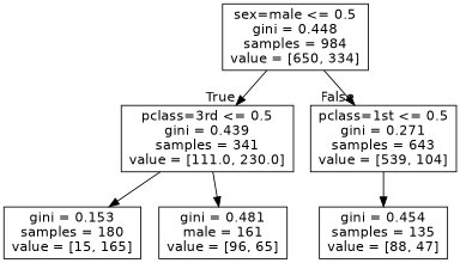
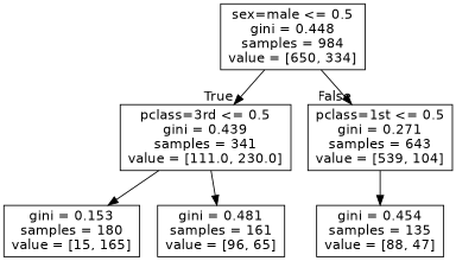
  digraph {
    node [fontname=helvetica shape=box]
    edge [fontname=helvetica]
    n1 [label="sex=male <= 0.5\ngini = 0.448\nsamples = 984\nvalue = [650, 334]"]
    n2 [label="pclass=3rd <= 0.5\ngini = 0.439\nsamples = 341\nvalue = [111.0, 230.0]"]
    n3 [label="pclass=1st <= 0.5\ngini = 0.271\nsamples = 643\nvalue = [539, 104]"]
    n4 [label="gini = 0.153\nsamples = 180\nvalue = [15, 165]"]
-   n5 [label="gini = 0.481\nmale = 161\nvalue = [96, 65]"]
+   n5 [label="gini = 0.481\nsamples = 161\nvalue = [96, 65]"]
    n6 [label="gini = 0.454\nsamples = 135\nvalue = [88, 47]"]
    n1 -> n2 [headlabel=True labelangle=45 labeldistance=2.5]
    n1 -> n3 [headlabel=False labelangle=-45 labeldistance=2.5]
    n2 -> n4
    n2 -> n5
    n3 -> n6
  }
